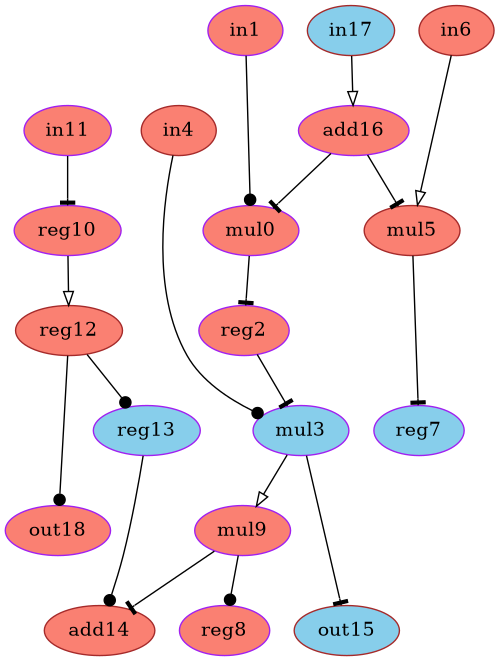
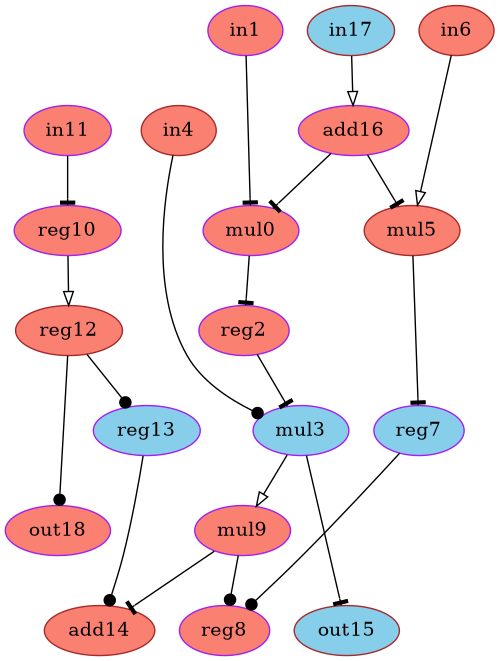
  digraph {
    node [color=purple fillcolor=salmon op=reg style=filled]
    edge [arrowhead=tee port=0 weight=0]
    n1 [label=mul0 op=mul]
    n2 [label=reg2]
    n3 [fillcolor=skyblue label=mul3 op=mul]
    n4 [label=in1 op=in]
    n5 [label=reg10]
    n6 [color=brown label=reg12]
    n7 [fillcolor=skyblue label=reg13]
    n8 [label=out18 op=out]
    n9 [label=in11 op=in]
    n10 [color=brown label=add14 op=add]
    n11 [color=brown fillcolor=skyblue label=out15 op=out]
    n12 [label=add16 op=addi value=2]
    n13 [color=brown label=mul5 op=mul]
    n14 [fillcolor=skyblue label=reg7]
    n15 [color=brown fillcolor=skyblue label=in17 op=in]
    n16 [label=mul9 op=mul]
    n17 [label=reg8]
    n18 [color=brown label=in4 op=in]
    n19 [color=brown label=in6 op=in]
    n1 -> n2
    n2 -> n3
    n3 -> n11
    n3 -> n16 [arrowhead=onormal port=1]
-   n4 -> n1 [arrowhead=dot port=1]
+   n4 -> n1 [port=1]
    n5 -> n6 [arrowhead=onormal]
    n6 -> n7 [arrowhead=dot]
    n6 -> n8 [arrowhead=dot]
    n7 -> n10 [arrowhead=dot]
    n9 -> n5
    n12 -> n1
    n12 -> n13 [port=1]
    n13 -> n14
+   n14 -> n17 [arrowhead=dot]
    n15 -> n12 [arrowhead=onormal]
    n16 -> n10 [port=1]
    n16 -> n17 [arrowhead=dot]
    n18 -> n3 [arrowhead=dot port=1]
    n19 -> n13 [arrowhead=onormal]
  }
